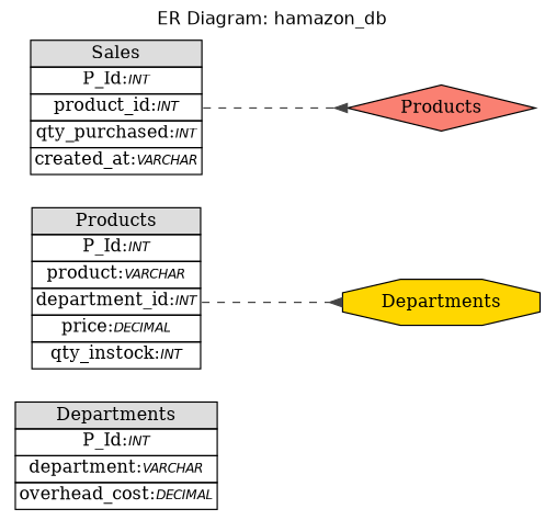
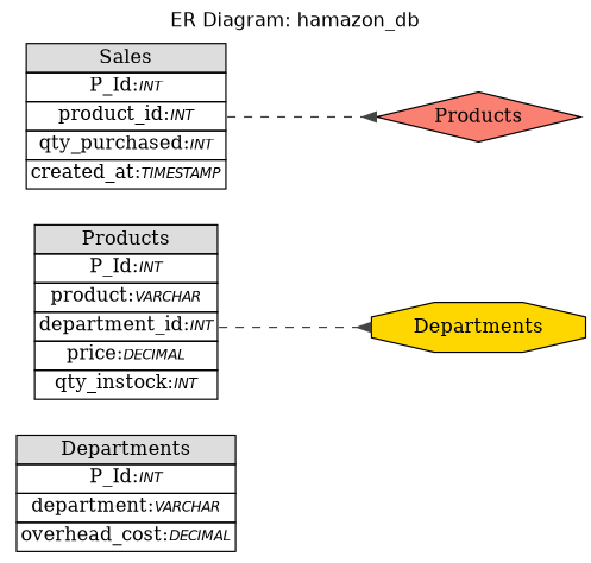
  digraph {
    compound=true
    fontname=Helvetica
    label="ER Diagram: hamazon_db"
    labelloc=t
    rankdir=LR
    ranksep=1.25
    node [shape=plaintext]
    edge [arrowhead=inv arrowtail=normal color="#444444" headport=p_id style=dashed]
    n1 [label=< 			<TABLE BORDER="0" CELLSPACING="0" CELLBORDER="1"> 			<TR><TD COLSPAN="3" BGCOLOR="#DDDDDD">Departments</TD></TR> 			<TR><TD COLSPAN="3" PORT="P_Id">P_Id:<FONT FACE="Helvetica-Oblique" POINT-SIZE="10">INT</FONT></TD></TR> 			<TR><TD COLSPAN="3" PORT="department">department:<FONT FACE="Helvetica-Oblique" POINT-SIZE="10">VARCHAR</FONT></TD></TR> 			<TR><TD COLSPAN="3" PORT="overhead_cost">overhead_cost:<FONT FACE="Helvetica-Oblique" POINT-SIZE="10">DECIMAL</FONT></TD></TR> 			</TABLE>>]
    n2 [label=< 			<TABLE BORDER="0" CELLSPACING="0" CELLBORDER="1"> 			<TR><TD COLSPAN="3" BGCOLOR="#DDDDDD">Products</TD></TR> 			<TR><TD COLSPAN="3" PORT="P_Id">P_Id:<FONT FACE="Helvetica-Oblique" POINT-SIZE="10">INT</FONT></TD></TR> 			<TR><TD COLSPAN="3" PORT="product">product:<FONT FACE="Helvetica-Oblique" POINT-SIZE="10">VARCHAR</FONT></TD></TR> 			<TR><TD COLSPAN="3" PORT="department_id">department_id:<FONT FACE="Helvetica-Oblique" POINT-SIZE="10">INT</FONT></TD></TR> 			<TR><TD COLSPAN="3" PORT="price">price:<FONT FACE="Helvetica-Oblique" POINT-SIZE="10">DECIMAL</FONT></TD></TR> 			<TR><TD COLSPAN="3" PORT="qty_instock">qty_instock:<FONT FACE="Helvetica-Oblique" POINT-SIZE="10">INT</FONT></TD></TR> 			</TABLE>>]
-   n3 [label=< 			<TABLE BORDER="0" CELLSPACING="0" CELLBORDER="1"> 			<TR><TD COLSPAN="3" BGCOLOR="#DDDDDD">Sales</TD></TR> 			<TR><TD COLSPAN="3" PORT="P_Id">P_Id:<FONT FACE="Helvetica-Oblique" POINT-SIZE="10">INT</FONT></TD></TR> 			<TR><TD COLSPAN="3" PORT="product_id">product_id:<FONT FACE="Helvetica-Oblique" POINT-SIZE="10">INT</FONT></TD></TR> 			<TR><TD COLSPAN="3" PORT="qty_purchased">qty_purchased:<FONT FACE="Helvetica-Oblique" POINT-SIZE="10">INT</FONT></TD></TR> 			<TR><TD COLSPAN="3" PORT="created_at">created_at:<FONT FACE="Helvetica-Oblique" POINT-SIZE="10">VARCHAR</FONT></TD></TR> 			</TABLE>>]
+   n3 [label=< 			<TABLE BORDER="0" CELLSPACING="0" CELLBORDER="1"> 			<TR><TD COLSPAN="3" BGCOLOR="#DDDDDD">Sales</TD></TR> 			<TR><TD COLSPAN="3" PORT="P_Id">P_Id:<FONT FACE="Helvetica-Oblique" POINT-SIZE="10">INT</FONT></TD></TR> 			<TR><TD COLSPAN="3" PORT="product_id">product_id:<FONT FACE="Helvetica-Oblique" POINT-SIZE="10">INT</FONT></TD></TR> 			<TR><TD COLSPAN="3" PORT="qty_purchased">qty_purchased:<FONT FACE="Helvetica-Oblique" POINT-SIZE="10">INT</FONT></TD></TR> 			<TR><TD COLSPAN="3" PORT="created_at">created_at:<FONT FACE="Helvetica-Oblique" POINT-SIZE="10">TIMESTAMP</FONT></TD></TR> 			</TABLE>>]
    Departments [shape=octagon style=filled fillcolor=gold]
    Products [shape=diamond style=filled fillcolor=salmon]
    subgraph sub_1 {
      n1
    }
    subgraph sub_2 {
      n2
    }
    subgraph sub_3 {
      n3
    }
    n2 -> Departments [tailport=department_id]
    n3 -> Products [tailport=product_id]
  }
